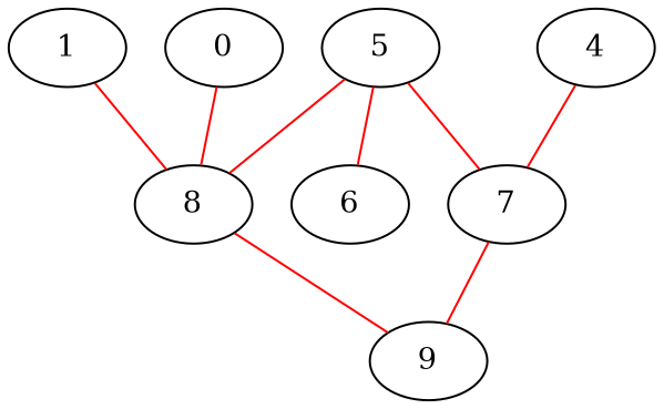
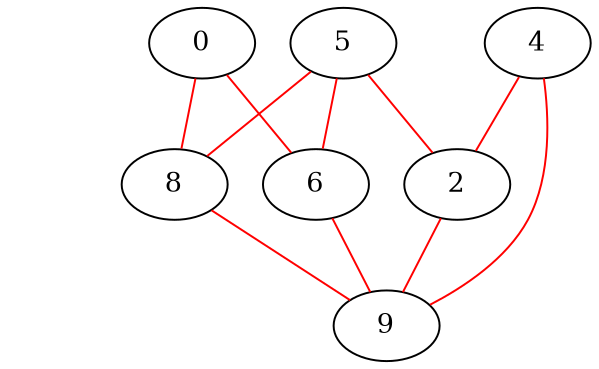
  graph {
    edge [color=red]
    0
    6
    8
    9
-   1
    4
-   7
+   7 [label=2]
    5
+   0 -- 6
    0 -- 8
+   6 -- 9
    8 -- 9
-   1 -- 8
+   4 -- 9
    4 -- 7
    7 -- 9
    5 -- 6
    5 -- 8
    5 -- 7
  }
